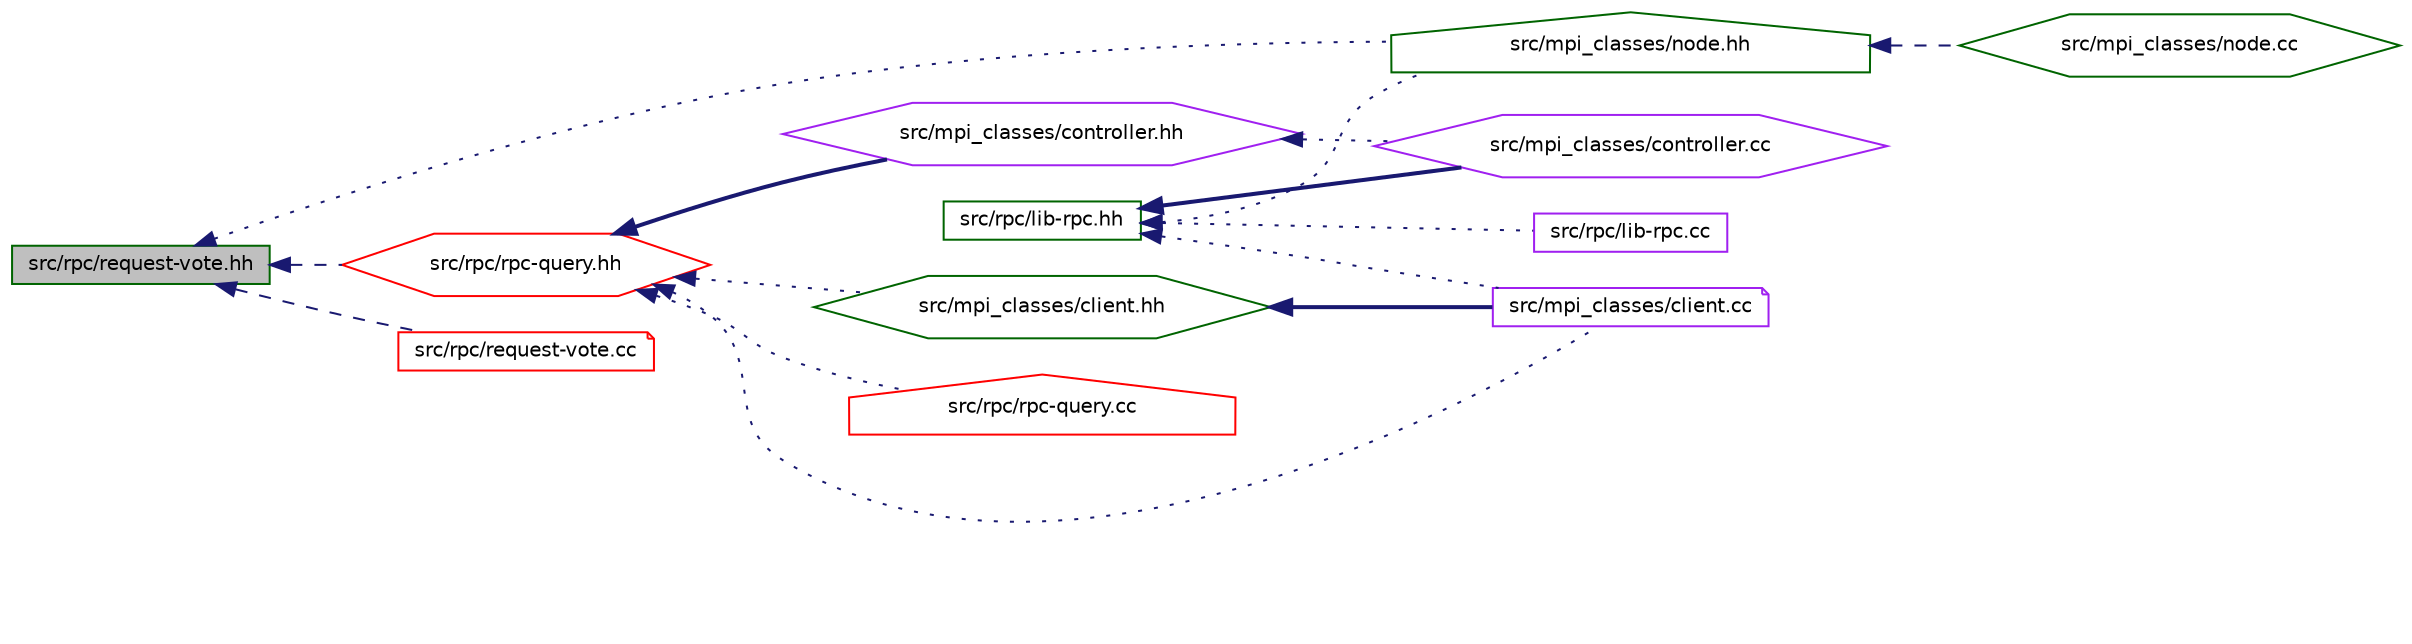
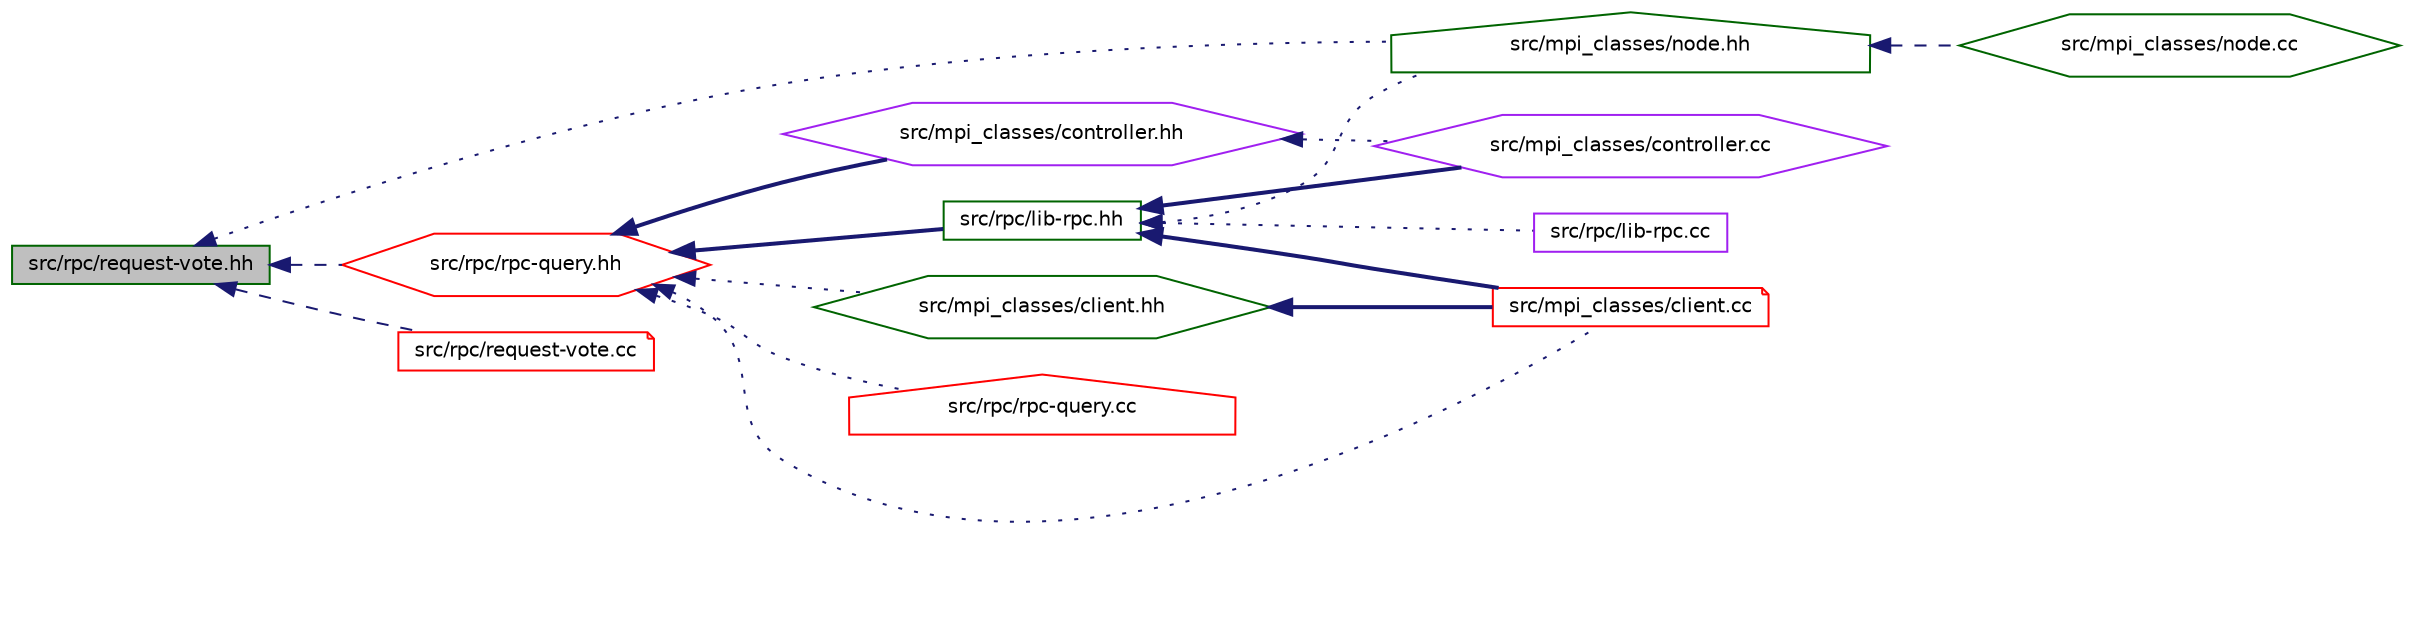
  digraph {
    rankdir=LR
    node [color=darkgreen fillcolor=white fontname=Helvetica fontsize=10 shape=hexagon style=filled]
    edge [color=midnightblue dir=back fontname=Helvetica fontsize=10 labelfontname=Helvetica labelfontsize=10 style=dotted]
    n1 [fillcolor=grey75 fontcolor=black height=0.2 label="src/rpc/request-vote.hh" shape=box width=0.4]
    n2 [height=0.2 label="src/mpi_classes/node.hh" shape=house width=0.4]
    n3 [color=red height=0.2 label="src/rpc/rpc-query.hh" width=0.4]
    n4 [color=red height=0.2 label="src/rpc/request-vote.cc" shape=note width=0.4]
    n5 [height=0.2 label="src/mpi_classes/node.cc" width=0.4]
    n6 [height=0.2 label="src/mpi_classes/client.hh" width=0.4]
-   n7 [color=purple height=0.2 label="src/mpi_classes/client.cc" shape=note width=0.4]
+   n7 [color=red height=0.2 label="src/mpi_classes/client.cc" shape=note width=0.4]
    n8 [color=purple height=0.2 label="src/mpi_classes/controller.hh" width=0.4]
    n9 [height=0.2 label="src/rpc/lib-rpc.hh" shape=box width=0.4]
    n10 [color=red height=0.2 label="src/rpc/rpc-query.cc" shape=house width=0.4]
    n11 [color=purple height=0.2 label="src/mpi_classes/controller.cc" width=0.4]
    n12 [color=purple height=0.2 label="src/rpc/lib-rpc.cc" shape=box width=0.4]
    n1 -> n2
    n1 -> n3 [style=dashed]
    n1 -> n4 [style=dashed]
    n2 -> n5 [style=dashed]
    n3 -> n6
    n3 -> n7
    n3 -> n8 [style=bold]
+   n3 -> n9 [style=bold]
    n3 -> n10
    n6 -> n7 [style=bold]
    n8 -> n11
    n9 -> n2
-   n9 -> n7
+   n9 -> n7 [style=bold]
    n9 -> n11 [style=bold]
    n9 -> n12
  }
